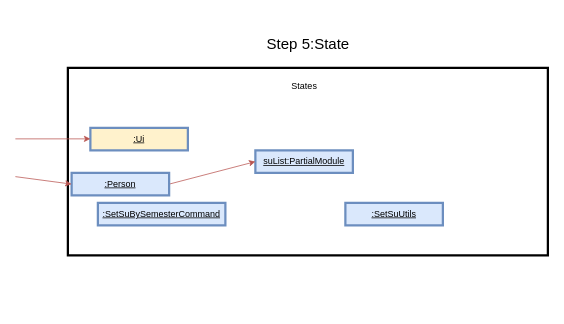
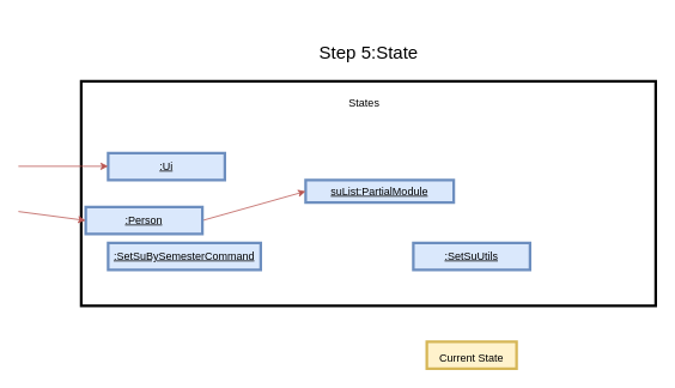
  <mxCell id="0" />
  <mxCell id="1" parent="0" />
  <mxCell id="2" value="" style="rounded=0;whiteSpace=wrap;html=1;strokeWidth=3;" parent="1" vertex="1"><mxGeometry x="90" y="90" width="640" height="250" as="geometry" /></mxCell>
  <mxCell id="3" value="&lt;font style=&quot;font-size: 20px&quot;&gt;Step 5:State&lt;/font&gt;" style="text;html=1;align=center;verticalAlign=middle;resizable=0;points=[];autosize=1;fontSize=40;" parent="1" vertex="1"><mxGeometry x="345" y="20" width="130" height="60" as="geometry" /></mxCell>
  <mxCell id="4" value="States" style="text;html=1;align=center;verticalAlign=middle;resizable=0;points=[];autosize=1;fontSize=12;" parent="1" vertex="1"><mxGeometry x="380" y="105" width="50" height="20" as="geometry" /></mxCell>
- <mxCell id="6" value="&lt;u&gt;:SetSuBySemesterCommand&lt;/u&gt;" style="rounded=0;whiteSpace=wrap;html=1;strokeWidth=3;fontSize=12;fillColor=#dae8fc;strokeColor=#6c8ebf;" parent="1" vertex="1"><mxGeometry x="130" y="270" width="170" height="30" as="geometry" /></mxCell>
- <mxCell id="7" value="&lt;u&gt;suList:PartialModule&lt;/u&gt;" style="rounded=0;whiteSpace=wrap;html=1;strokeWidth=3;fontSize=12;fillColor=#dae8fc;strokeColor=#6c8ebf;" parent="1" vertex="1"><mxGeometry x="340" y="200" width="130" height="30" as="geometry" /></mxCell>
+ <mxCell id="5" value="&lt;font style=&quot;font-size: 12px&quot;&gt;Current State&lt;/font&gt;" style="rounded=0;whiteSpace=wrap;html=1;strokeWidth=3;fontSize=20;fillColor=#fff2cc;strokeColor=#d6b656;" parent="1" vertex="1"><mxGeometry x="475" y="380" width="100" height="30" as="geometry" /></mxCell>
+ <mxCell id="6" value="&lt;u&gt;:SetSuBySemesterCommand&lt;/u&gt;" style="rounded=0;whiteSpace=wrap;html=1;strokeWidth=3;fontSize=12;fillColor=#dae8fc;strokeColor=#6c8ebf;" parent="1" vertex="1"><mxGeometry x="120" y="270" width="170" height="30" as="geometry" /></mxCell>
+ <mxCell id="7" value="&lt;u&gt;suList:PartialModule&lt;/u&gt;" style="rounded=0;whiteSpace=wrap;html=1;strokeWidth=3;fontSize=12;fillColor=#dae8fc;strokeColor=#6c8ebf;" parent="1" vertex="1"><mxGeometry x="340" y="200" width="165" height="25" as="geometry" /></mxCell>
  <mxCell id="8" value="&lt;u&gt;:SetSuUtils&lt;/u&gt;" style="rounded=0;whiteSpace=wrap;html=1;strokeWidth=3;fontSize=12;fillColor=#dae8fc;strokeColor=#6c8ebf;" parent="1" vertex="1"><mxGeometry x="460" y="270" width="130" height="30" as="geometry" /></mxCell>
  <mxCell id="9" value="" style="endArrow=classic;html=1;fontSize=12;exitX=1;exitY=0.5;exitDx=0;exitDy=0;fillColor=#f8cecc;strokeColor=#b85450;entryX=0;entryY=0.5;entryDx=0;entryDy=0;" parent="1" source="11" target="7" edge="1"><mxGeometry width="50" height="50" relative="1" as="geometry"><mxPoint x="280" y="380" as="sourcePoint" /><mxPoint x="330" y="380" as="targetPoint" /></mxGeometry></mxCell>
- <mxCell id="10" value="&lt;u&gt;:Ui&lt;/u&gt;" style="rounded=0;whiteSpace=wrap;html=1;strokeWidth=3;fontSize=12;fillColor=#fff2cc;strokeColor=#6c8ebf;" parent="1" vertex="1"><mxGeometry x="120" y="170" width="130" height="30" as="geometry" /></mxCell>
+ <mxCell id="10" value="&lt;u&gt;:Ui&lt;/u&gt;" style="rounded=0;whiteSpace=wrap;html=1;strokeWidth=3;fontSize=12;fillColor=#dae8fc;strokeColor=#6c8ebf;" parent="1" vertex="1"><mxGeometry x="120" y="170" width="130" height="30" as="geometry" /></mxCell>
  <mxCell id="11" value="&lt;u&gt;:Person&lt;/u&gt;" style="rounded=0;whiteSpace=wrap;html=1;strokeWidth=3;fontSize=12;fillColor=#dae8fc;strokeColor=#6c8ebf;" parent="1" vertex="1"><mxGeometry x="95" y="230" width="130" height="30" as="geometry" /></mxCell>
  <mxCell id="12" value="" style="endArrow=classic;html=1;fontSize=12;entryX=0;entryY=0.5;entryDx=0;entryDy=0;fillColor=#f8cecc;strokeColor=#b85450;" parent="1" target="11" edge="1"><mxGeometry width="50" height="50" relative="1" as="geometry"><mxPoint x="20" y="235" as="sourcePoint" /><mxPoint x="30" y="190" as="targetPoint" /></mxGeometry></mxCell>
  <mxCell id="13" value="" style="endArrow=classic;html=1;fontSize=12;entryX=0;entryY=0.5;entryDx=0;entryDy=0;fillColor=#f8cecc;strokeColor=#b85450;" parent="1" edge="1"><mxGeometry width="50" height="50" relative="1" as="geometry"><mxPoint x="20" y="184.66" as="sourcePoint" /><mxPoint x="120" y="184.66" as="targetPoint" /></mxGeometry></mxCell>
